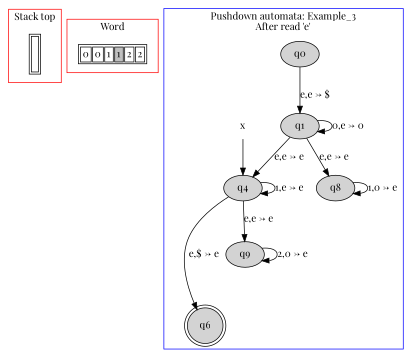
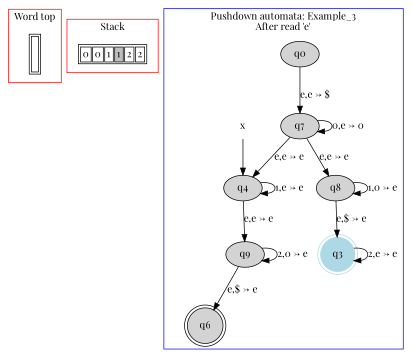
  digraph {
    fontname="Playfair Display"
    node [fontname="Playfair Display" style=filled]
    edge [fontname="Playfair Display"]
    n1 [label=<<TABLE> <TR> <TD width="10" height="50"> </TD> </TR> </TABLE>> shape=plaintext style=""]
    n2 [label=<<TABLE> <TR> <TD><FONT>0</FONT></TD> <TD><FONT>0</FONT></TD> <TD><FONT>1</FONT></TD> <TD BGCOLOR="gray"><FONT>1</FONT></TD> <TD><FONT>2</FONT></TD> <TD><FONT>2</FONT></TD> </TR> </TABLE>> shape=plaintext style=""]
    q0
-   q1
+   q1 [label=q7]
    n5 [label=q8]
    q4
+   q3 [color=lightblue shape=doublecircle]
    n8 [label=q9]
    q6 [shape=doublecircle]
    x [color=white]
    subgraph cluster_1 {
      color=red
-     label="Stack top"
+     label="Word top"
      n1
    }
    subgraph cluster_2 {
      color=red
-     label=Word
+     label=Stack
      n2
    }
    subgraph cluster_3 {
      color=blue
      label="Pushdown automata: Example_3\nAfter read 'e'"
      q0
      q1
      n5
      q4
+     q3
      n8
      q6
      x
    }
    q0 -> q1 [label="e,e -> $"]
    q1 -> q1 [label="0,e -> 0"]
    q1 -> n5 [label="e,e -> e"]
    q1 -> q4 [label="e,e -> e"]
    n5 -> n5 [label="1,0 -> e"]
+   n5 -> q3 [label="e,$ -> e"]
    q4 -> q4 [label="1,e -> e"]
    q4 -> n8 [label="e,e -> e"]
+   q3 -> q3 [label="2,e -> e"]
    n8 -> n8 [label="2,0 -> e"]
-   q4 -> q6 [label="e,$ -> e"]
+   n8 -> q6 [label="e,$ -> e"]
    x -> q4
  }
